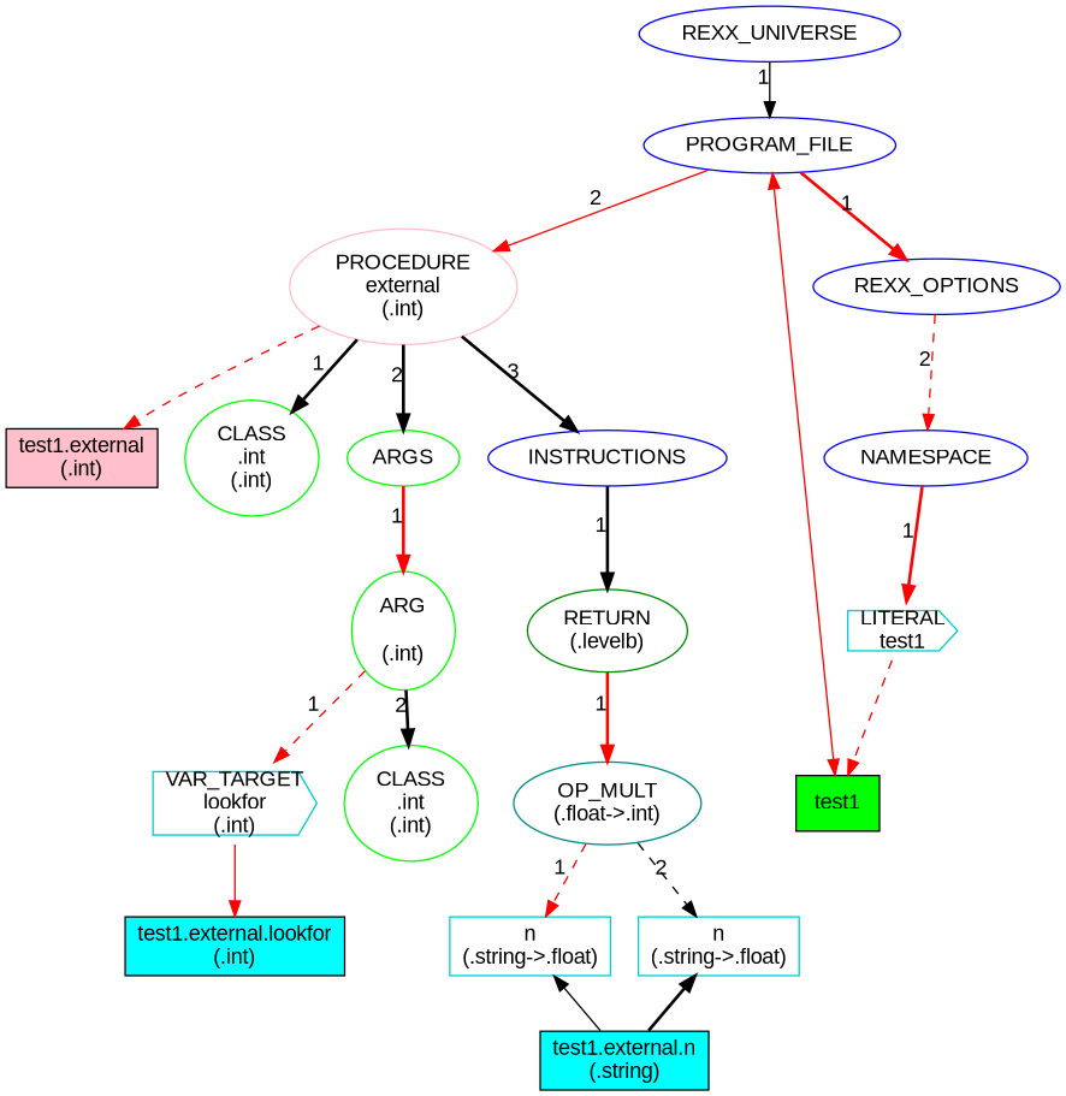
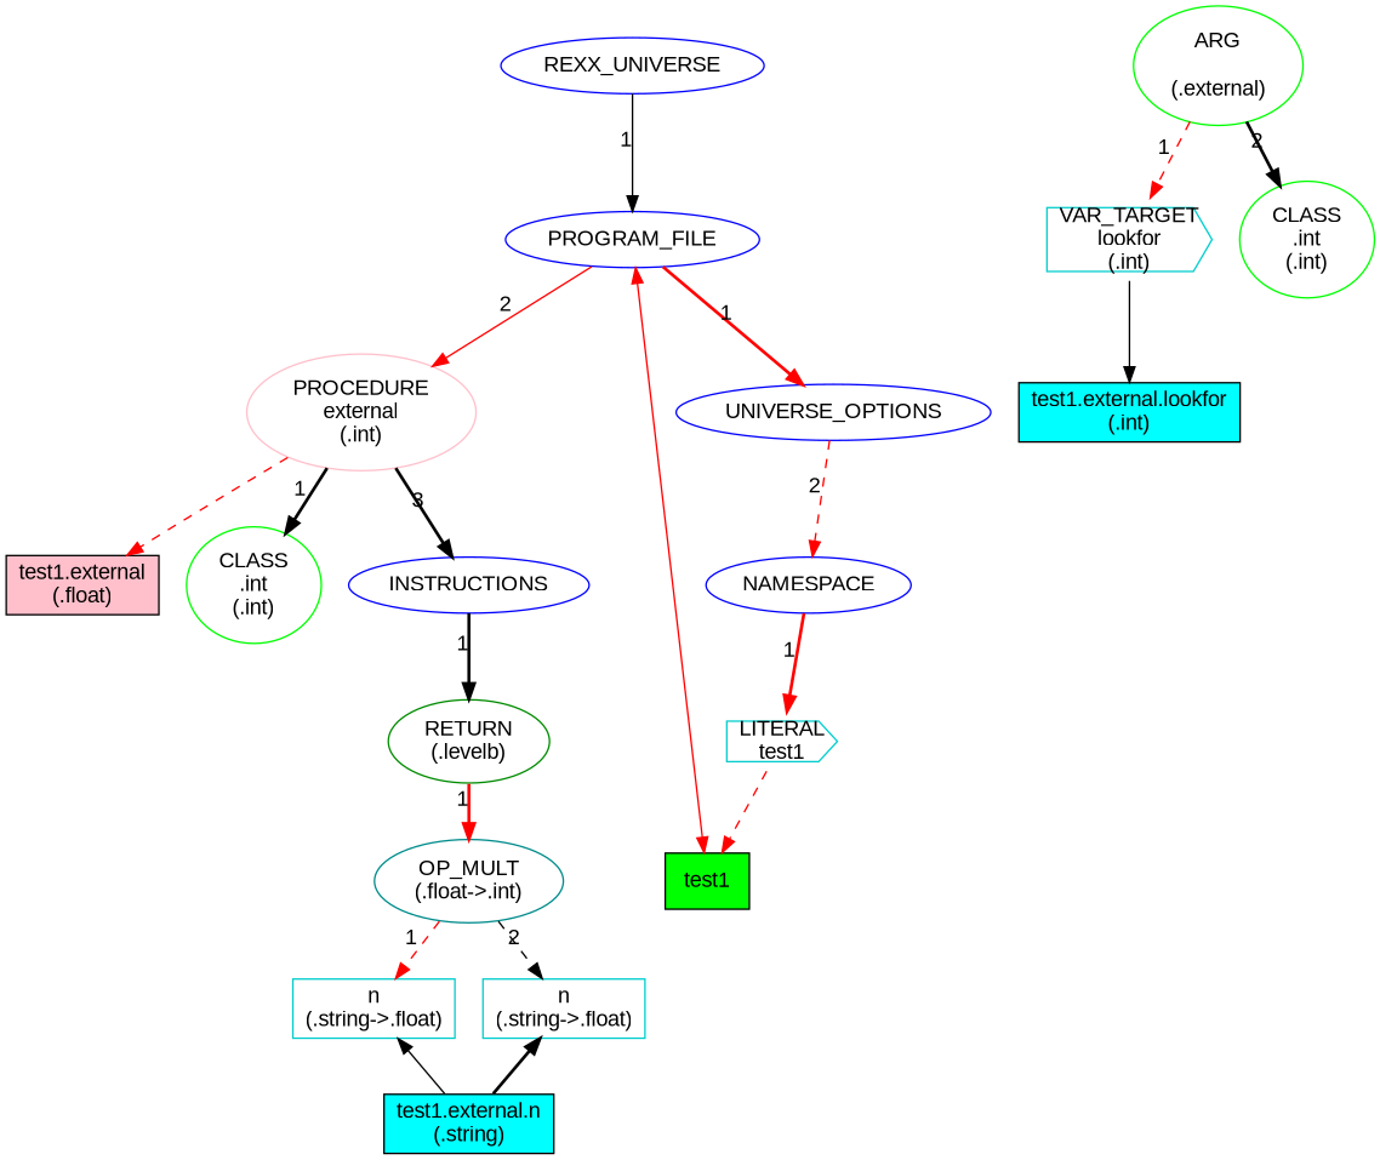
  digraph {
    fontname="Liberation Sans"
    node [color=blue fontname="Liberation Sans" ordering=out]
    edge [color=red fontname="Liberation Sans" style=bold xlabel=1]
    n1 [label=PROGRAM_FILE]
    n2 [color=pink label="PROCEDURE\nexternal\n(.int)"]
-   n3 [fillcolor=pink label="test1.external\n(.int)\n" shape=box style=filled color="" ordering=""]
+   n3 [fillcolor=pink label="test1.external\n(.float)\n" shape=box style=filled color="" ordering=""]
    n4 [color=green label="CLASS\n.int\n(.int)"]
-   n5 [color=green label="ARGS\n"]
    n6 [label=INSTRUCTIONS]
-   n7 [color=green label="ARG\n\n(.int)"]
+   n7 [color=green label="ARG\n\n(.external)"]
    n8 [color=cyan3 label="VAR_TARGET\nlookfor\n(.int)" shape=cds]
    n9 [color=green label="CLASS\n.int\n(.int)"]
    n10 [fillcolor=cyan label="test1.external.lookfor\n(.int)\n" shape=box style=filled color="" ordering=""]
    n11 [color=green4 label="RETURN\n(.levelb)"]
    n12 [color=darkcyan label="OP_MULT\n(.float->.int)"]
    n13 [color=cyan3 label="n\n(.string->.float)" shape=box]
    n14 [color=cyan3 label="n\n(.string->.float)" shape=box]
    n15 [fillcolor=cyan label="test1.external.n\n(.string)\n" shape=box style=filled color="" ordering=""]
    n16 [label=REXX_UNIVERSE]
    n17 [fillcolor=green label=test1 shape=box style=filled color="" ordering=""]
-   n18 [label=REXX_OPTIONS]
+   n18 [label=UNIVERSE_OPTIONS]
    n19 [label=NAMESPACE]
    n20 [color=cyan3 label="LITERAL\ntest1" shape=cds]
    subgraph sub_1 {
      subgraph sub_2 {
        n16
        n17
        n18
        n19
        n20
        subgraph sub_3 {
          n1
          n2
          n3
          n4
-         n5
          n6
          n7
          n8
          n9
          n10
          n11
          n12
          n13
          n14
          n15
        }
      }
    }
    n1 -> n2 [style=solid xlabel=2]
    n1 -> n17 [dir=both style=solid xlabel=""]
    n1 -> n18
    n2 -> n3 [dir=forward style=dashed xlabel=""]
    n2 -> n4 [color=black]
-   n2 -> n5 [color=black xlabel=2]
    n2 -> n6 [color=black xlabel=3]
-   n5 -> n7
    n6 -> n11 [color=black]
    n7 -> n8 [style=dashed]
    n7 -> n9 [color=black xlabel=2]
-   n8 -> n10 [dir=forward style=solid xlabel=""]
+   n8 -> n10 [color=black dir=forward style=solid xlabel=""]
    n11 -> n12
    n12 -> n13 [style=dashed]
    n12 -> n14 [color=black style=dashed xlabel=2]
    n13 -> n15 [color=black dir=back style=solid xlabel=""]
    n14 -> n15 [color=black dir=back xlabel=""]
    n16 -> n1 [color=black style=solid]
    n18 -> n19 [style=dashed xlabel=2]
    n19 -> n20
    n20 -> n17 [dir=forward style=dashed xlabel=""]
  }
